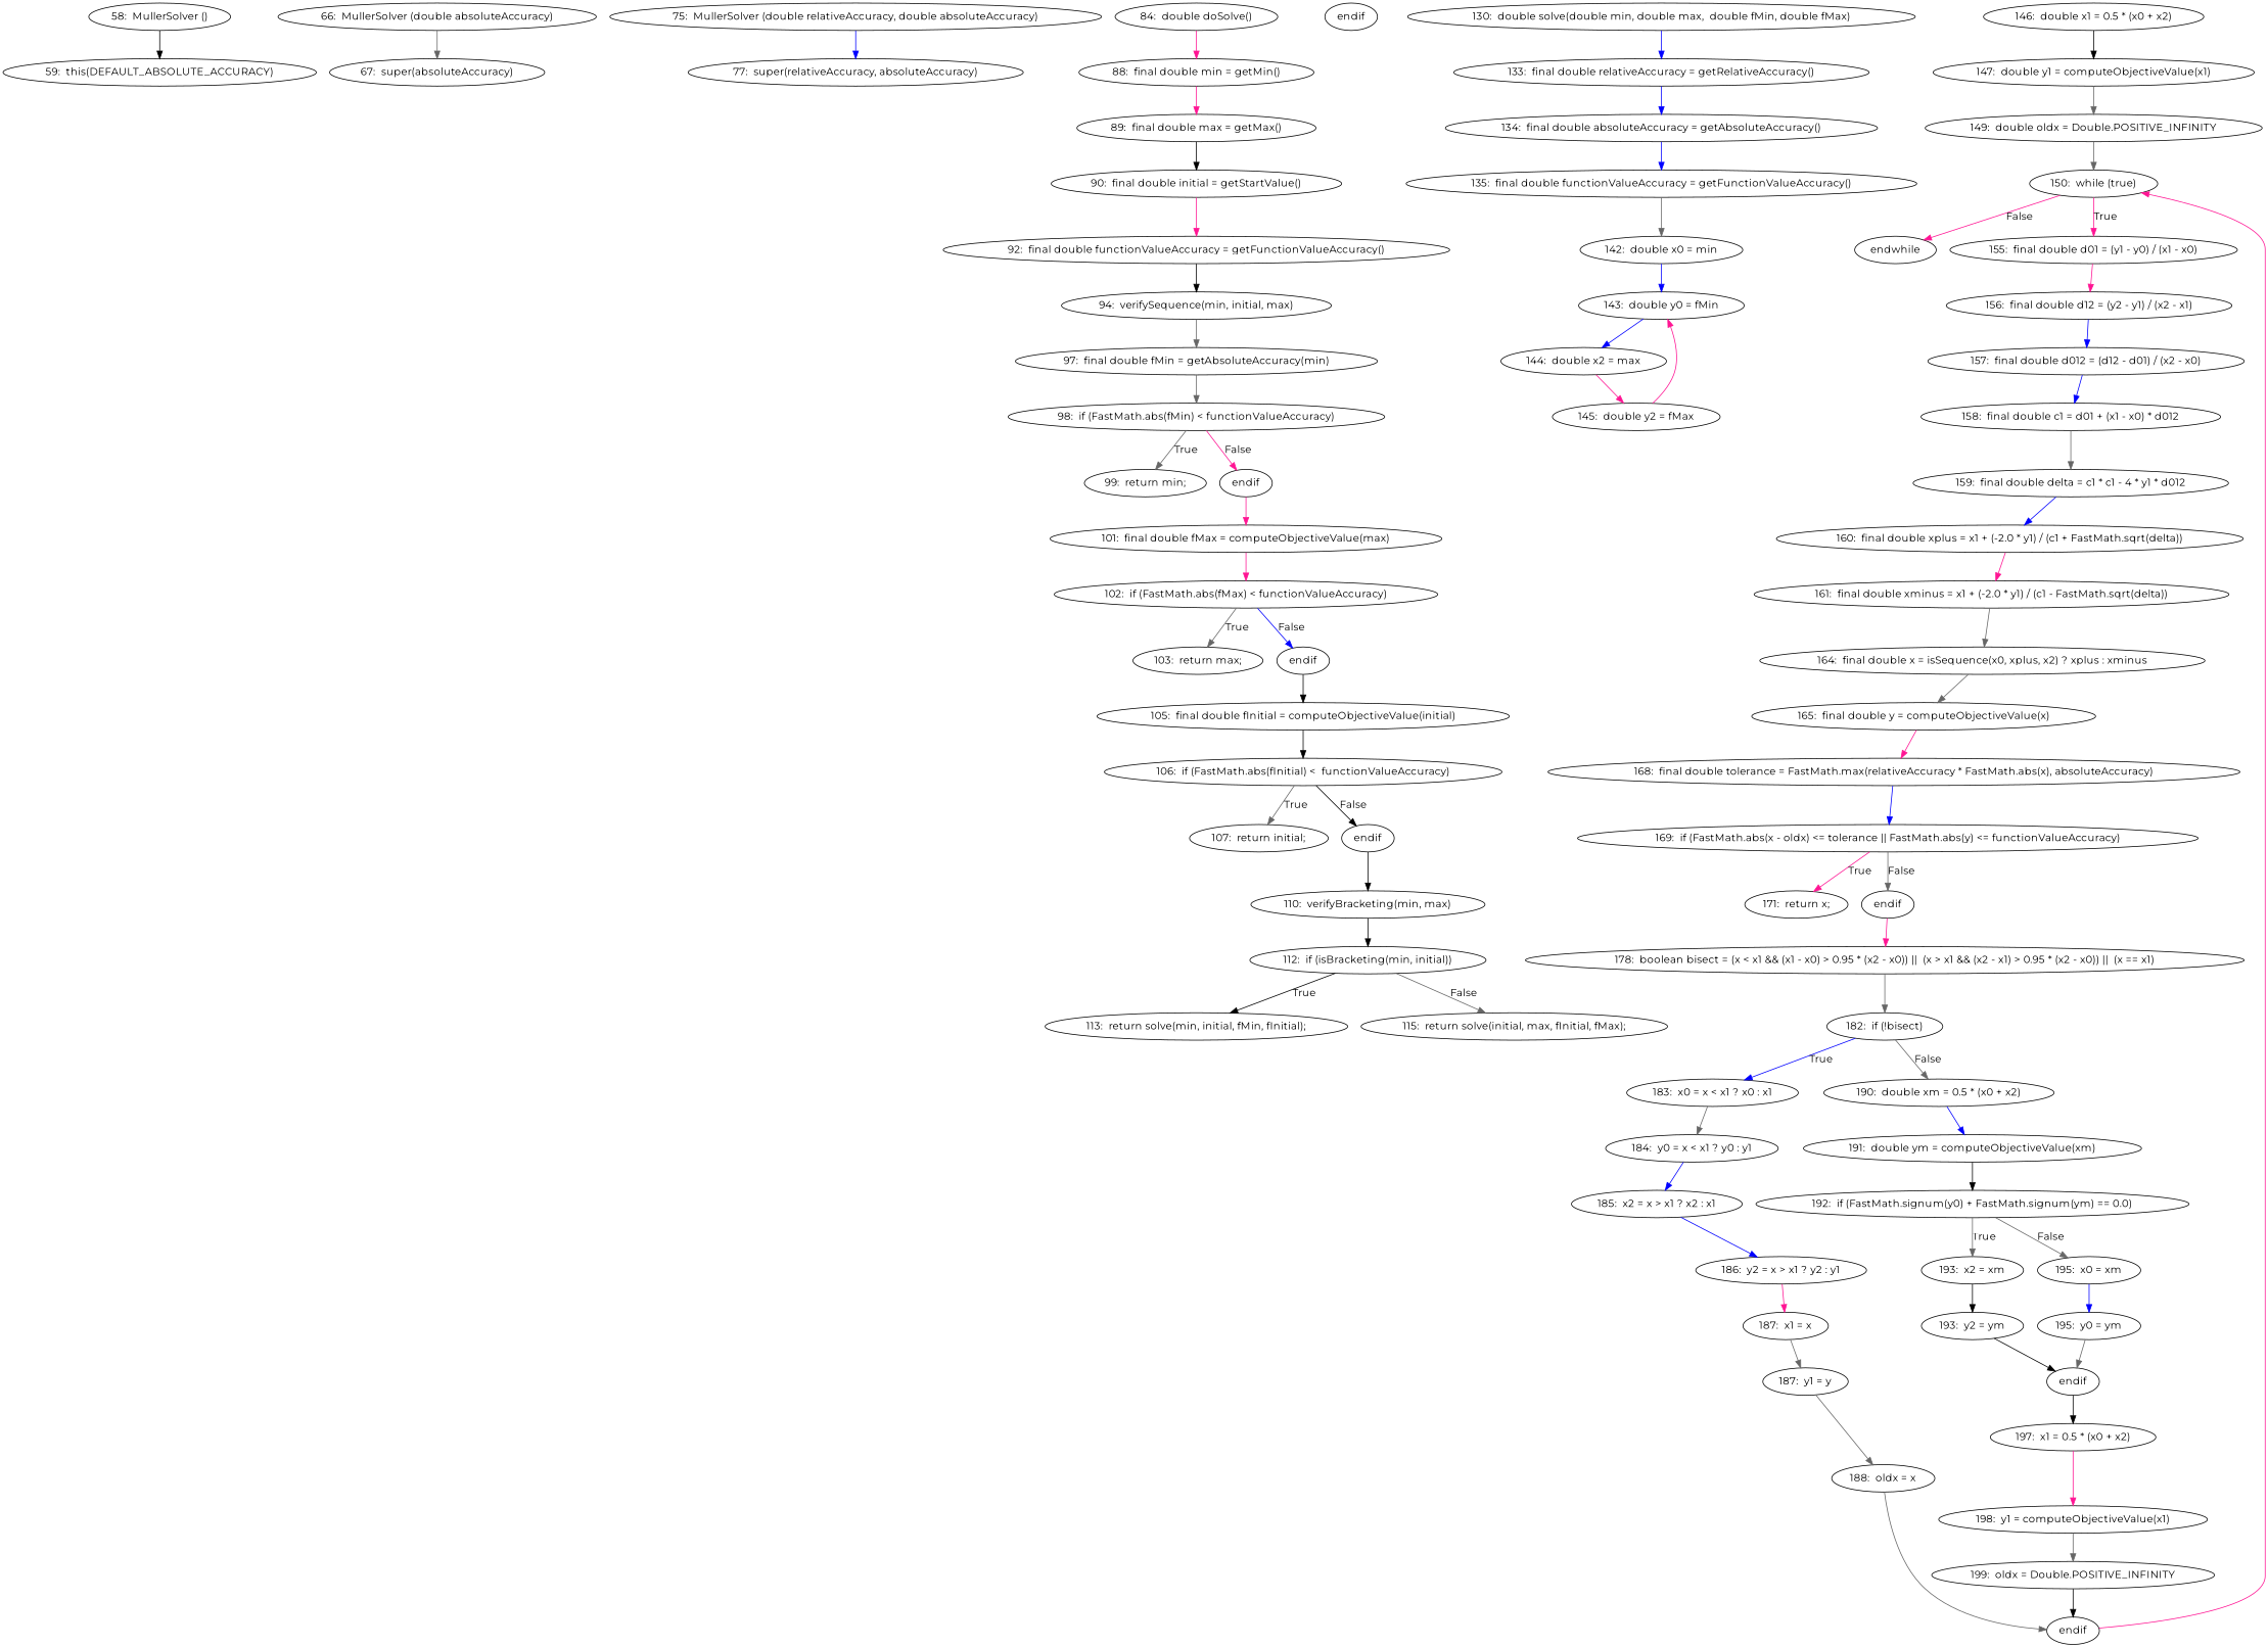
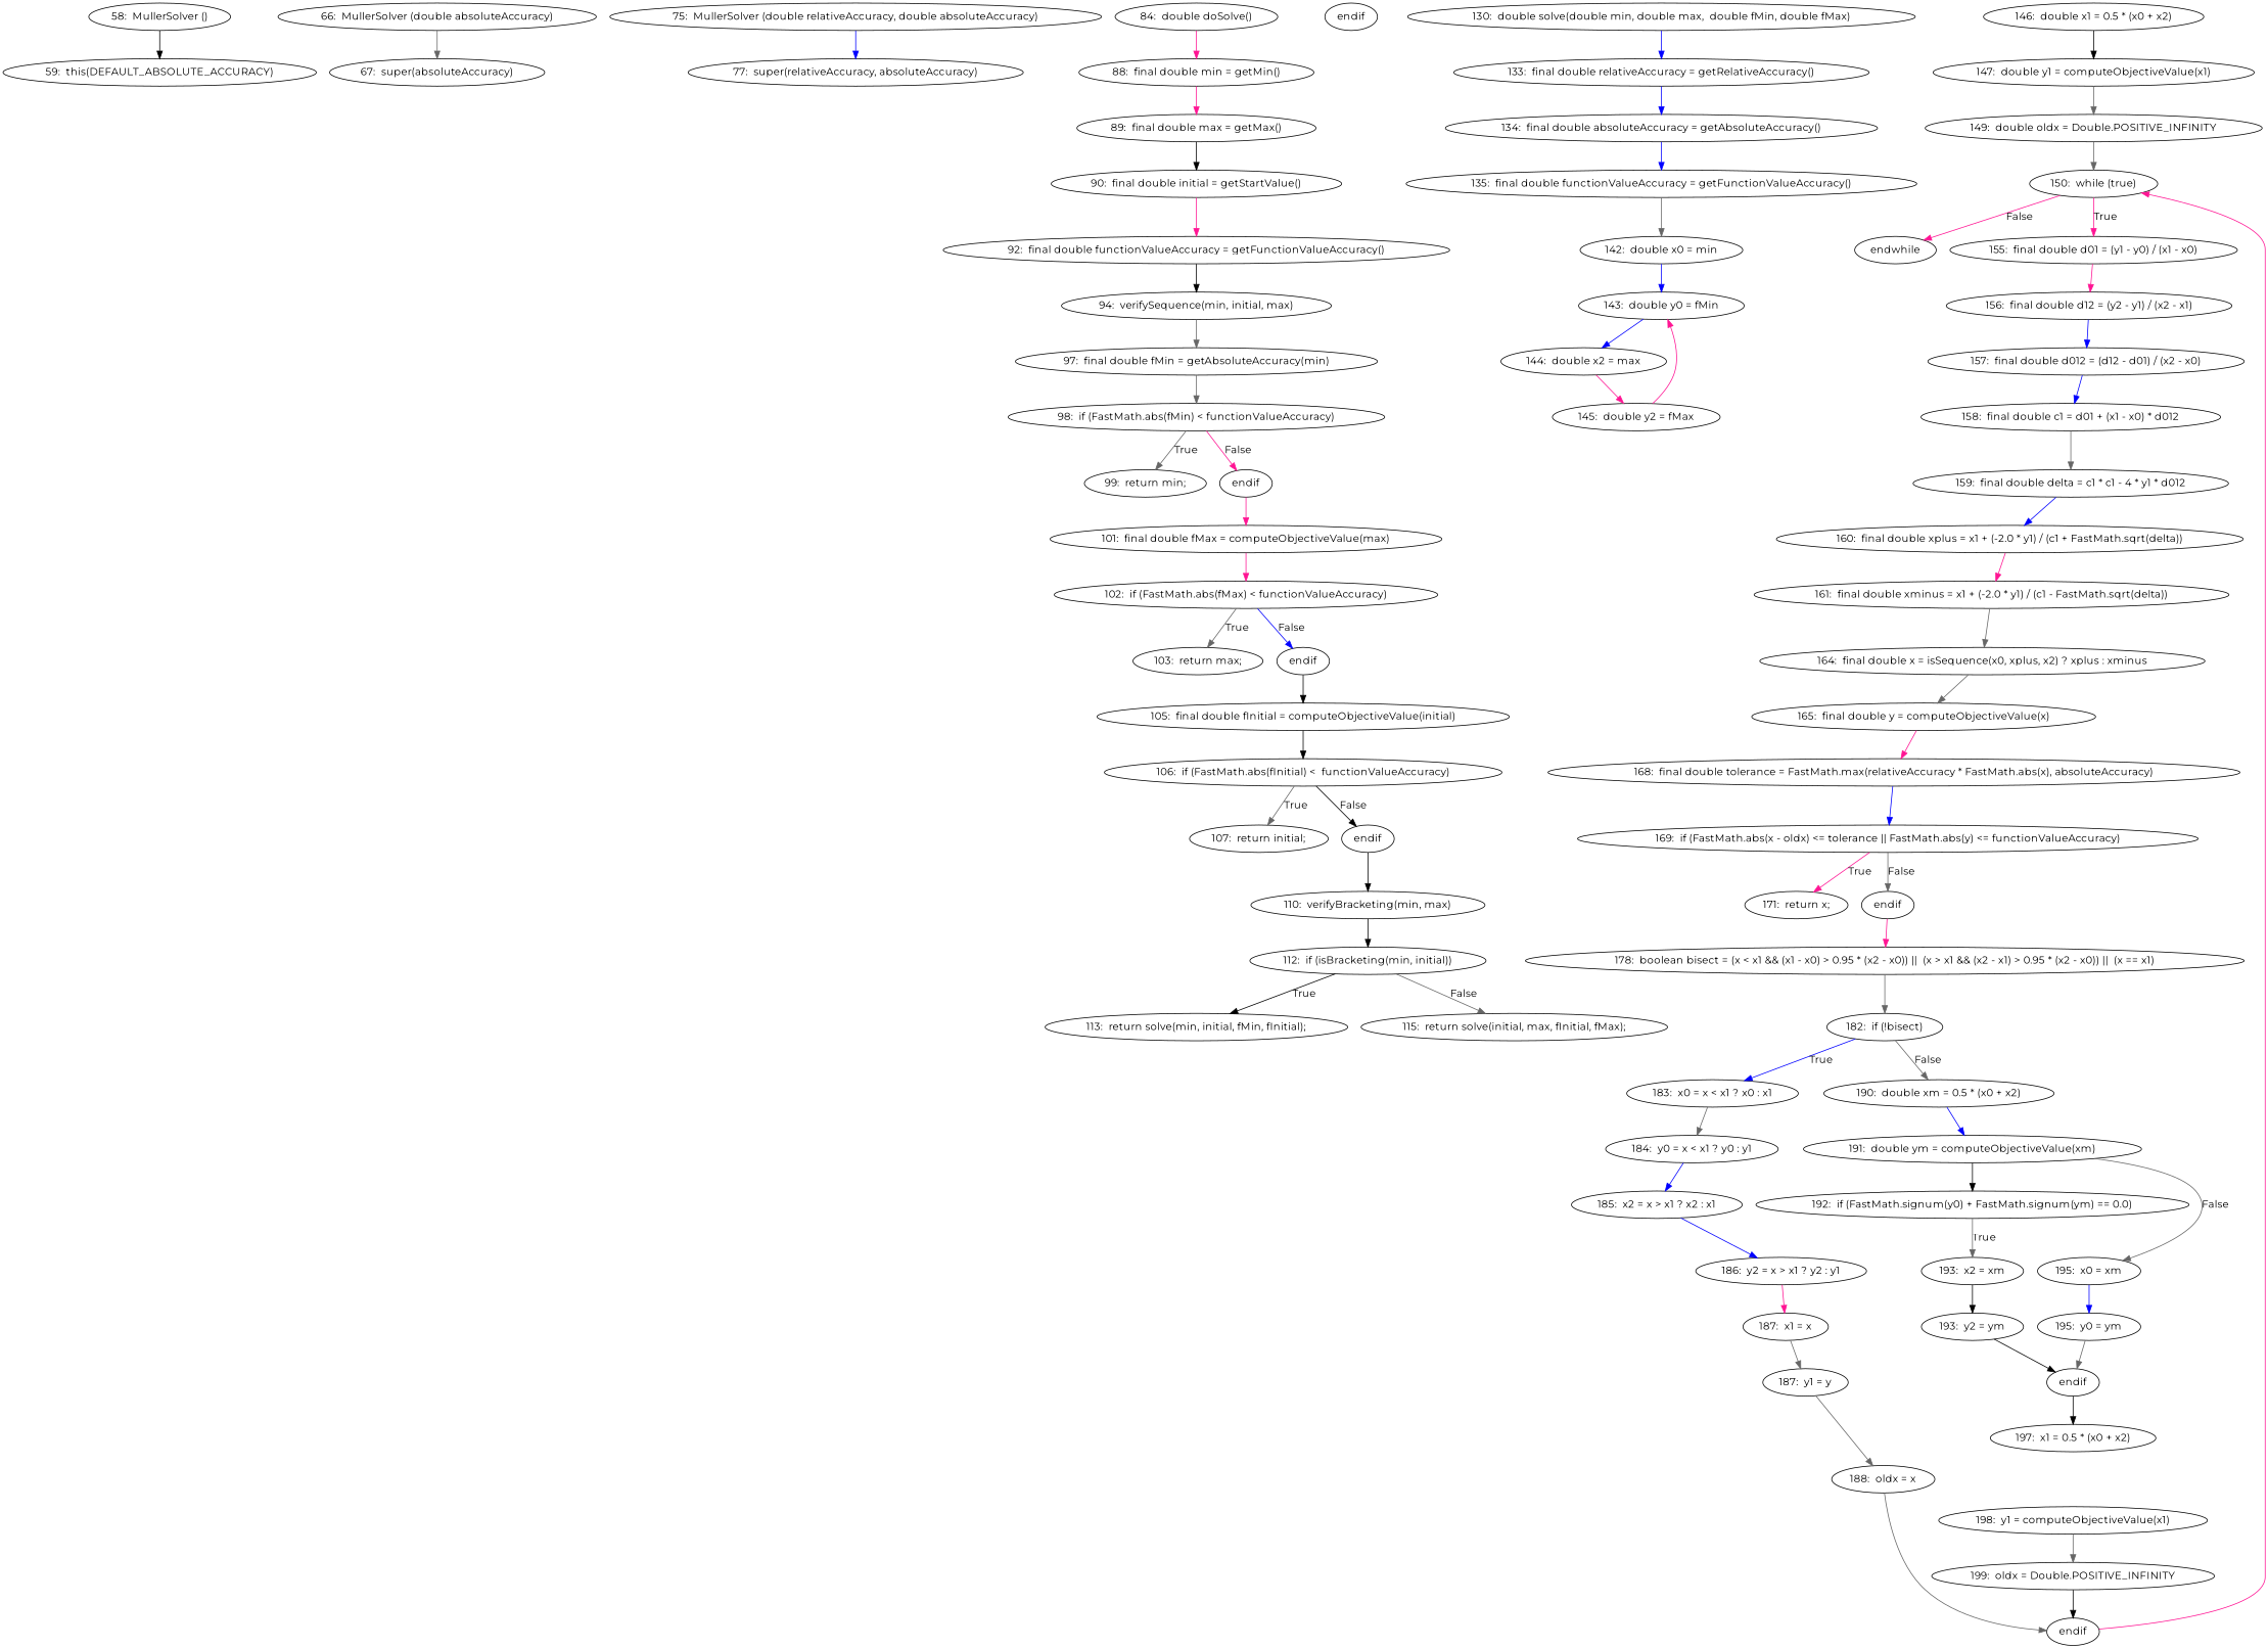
  digraph {
    fontname=Montserrat
    node [fontname=Montserrat]
    edge [color=gray40 fontname=Montserrat]
    n1 [label="58:  MullerSolver ()"]
    n2 [label="59:  this(DEFAULT_ABSOLUTE_ACCURACY)"]
    n3 [label="66:  MullerSolver (double absoluteAccuracy)"]
    n4 [label="67:  super(absoluteAccuracy)"]
    n5 [label="75:  MullerSolver (double relativeAccuracy, double absoluteAccuracy)"]
    n6 [label="77:  super(relativeAccuracy, absoluteAccuracy)"]
    n7 [label="84:  double doSolve()"]
    n8 [label="88:  final double min = getMin()"]
    n9 [label="89:  final double max = getMax()"]
    n10 [label="90:  final double initial = getStartValue()"]
    n11 [label="92:  final double functionValueAccuracy = getFunctionValueAccuracy()"]
    n12 [label="94:  verifySequence(min, initial, max)"]
    n13 [label="97:  final double fMin = getAbsoluteAccuracy(min)"]
    n14 [label="98:  if (FastMath.abs(fMin) < functionValueAccuracy)"]
    n15 [label="99:  return min;"]
    n16 [label=endif]
    n17 [label="101:  final double fMax = computeObjectiveValue(max)"]
    n18 [label="102:  if (FastMath.abs(fMax) < functionValueAccuracy)"]
    n19 [label="103:  return max;"]
    n20 [label=endif]
    n21 [label="105:  final double fInitial = computeObjectiveValue(initial)"]
    n22 [label="106:  if (FastMath.abs(fInitial) <  functionValueAccuracy)"]
    n23 [label="107:  return initial;"]
    n24 [label=endif]
    n25 [label="110:  verifyBracketing(min, max)"]
    n26 [label="112:  if (isBracketing(min, initial))"]
    n27 [label="113:  return solve(min, initial, fMin, fInitial);"]
    n28 [label="115:  return solve(initial, max, fInitial, fMax);"]
    n29 [label=endif]
    n30 [label="130:  double solve(double min, double max,  double fMin, double fMax)"]
    n31 [label="133:  final double relativeAccuracy = getRelativeAccuracy()"]
    n32 [label="134:  final double absoluteAccuracy = getAbsoluteAccuracy()"]
    n33 [label="135:  final double functionValueAccuracy = getFunctionValueAccuracy()"]
    n34 [label="142:  double x0 = min"]
    n35 [label="143:  double y0 = fMin"]
    n36 [label="144:  double x2 = max"]
    n37 [label="145:  double y2 = fMax"]
    n38 [label="146:  double x1 = 0.5 * (x0 + x2)"]
    n39 [label="147:  double y1 = computeObjectiveValue(x1)"]
    n40 [label="149:  double oldx = Double.POSITIVE_INFINITY"]
    n41 [label="150:  while (true)"]
    n42 [label=endwhile]
    n43 [label="155:  final double d01 = (y1 - y0) / (x1 - x0)"]
    n44 [label="156:  final double d12 = (y2 - y1) / (x2 - x1)"]
    n45 [label="157:  final double d012 = (d12 - d01) / (x2 - x0)"]
    n46 [label="158:  final double c1 = d01 + (x1 - x0) * d012"]
    n47 [label="159:  final double delta = c1 * c1 - 4 * y1 * d012"]
    n48 [label="160:  final double xplus = x1 + (-2.0 * y1) / (c1 + FastMath.sqrt(delta))"]
    n49 [label="161:  final double xminus = x1 + (-2.0 * y1) / (c1 - FastMath.sqrt(delta))"]
    n50 [label="164:  final double x = isSequence(x0, xplus, x2) ? xplus : xminus"]
    n51 [label="165:  final double y = computeObjectiveValue(x)"]
    n52 [label="168:  final double tolerance = FastMath.max(relativeAccuracy * FastMath.abs(x), absoluteAccuracy)"]
    n53 [label="169:  if (FastMath.abs(x - oldx) <= tolerance || FastMath.abs(y) <= functionValueAccuracy)"]
    n54 [label="171:  return x;"]
    n55 [label=endif]
    n56 [label="178:  boolean bisect = (x < x1 && (x1 - x0) > 0.95 * (x2 - x0)) ||  (x > x1 && (x2 - x1) > 0.95 * (x2 - x0)) ||  (x == x1)"]
    n57 [label="182:  if (!bisect)"]
    n58 [label="183:  x0 = x < x1 ? x0 : x1"]
    n59 [label="190:  double xm = 0.5 * (x0 + x2)"]
    n60 [label="184:  y0 = x < x1 ? y0 : y1"]
    n61 [label="191:  double ym = computeObjectiveValue(xm)"]
    n62 [label="185:  x2 = x > x1 ? x2 : x1"]
    n63 [label="186:  y2 = x > x1 ? y2 : y1"]
    n64 [label="187:  x1 = x"]
    n65 [label="187:  y1 = y"]
    n66 [label="188:  oldx = x"]
    n67 [label=endif]
    n68 [label="192:  if (FastMath.signum(y0) + FastMath.signum(ym) == 0.0)"]
    n69 [label="193:  x2 = xm"]
    n70 [label="195:  x0 = xm"]
    n71 [label="193:  y2 = ym"]
    n72 [label="195:  y0 = ym"]
    n73 [label=endif]
    n74 [label="197:  x1 = 0.5 * (x0 + x2)"]
    n75 [label="198:  y1 = computeObjectiveValue(x1)"]
    n76 [label="199:  oldx = Double.POSITIVE_INFINITY"]
    n1 -> n2 [color=black]
    n3 -> n4
    n5 -> n6 [color=blue]
    n7 -> n8 [color=deeppink]
    n8 -> n9 [color=deeppink]
    n9 -> n10 [color=black]
    n10 -> n11 [color=deeppink]
    n11 -> n12 [color=black]
    n12 -> n13
    n13 -> n14
    n14 -> n15 [label=True]
    n14 -> n16 [color=deeppink label=False]
    n16 -> n17 [color=deeppink]
    n17 -> n18 [color=deeppink]
    n18 -> n19 [label=True]
    n18 -> n20 [color=blue label=False]
    n20 -> n21 [color=black]
    n21 -> n22 [color=black]
    n22 -> n23 [label=True]
    n22 -> n24 [color=black label=False]
    n24 -> n25 [color=black]
    n25 -> n26 [color=black]
    n26 -> n27 [color=black label=True]
    n26 -> n28 [label=False]
    n30 -> n31 [color=blue]
    n31 -> n32 [color=blue]
    n32 -> n33 [color=blue]
    n33 -> n34
    n34 -> n35 [color=blue]
    n35 -> n36 [color=blue]
    n36 -> n37 [color=deeppink]
    n37 -> n35 [color=deeppink]
    n38 -> n39 [color=black]
    n39 -> n40
    n40 -> n41
    n41 -> n42 [color=deeppink label=False]
    n41 -> n43 [color=deeppink label=True]
    n43 -> n44 [color=deeppink]
    n44 -> n45 [color=blue]
    n45 -> n46 [color=blue]
    n46 -> n47
    n47 -> n48 [color=blue]
    n48 -> n49 [color=deeppink]
    n49 -> n50
    n50 -> n51
    n51 -> n52 [color=deeppink]
    n52 -> n53 [color=blue]
    n53 -> n54 [color=deeppink label=True]
    n53 -> n55 [label=False]
    n55 -> n56 [color=deeppink]
    n56 -> n57
    n57 -> n58 [color=blue label=True]
    n57 -> n59 [label=False]
    n58 -> n60
    n59 -> n61 [color=blue]
    n60 -> n62 [color=blue]
    n61 -> n68 [color=black]
    n62 -> n63 [color=blue]
    n63 -> n64 [color=deeppink]
    n64 -> n65
    n65 -> n66
    n66 -> n67
    n67 -> n41 [color=deeppink]
    n68 -> n69 [label=True]
-   n68 -> n70 [label=False]
+   n61 -> n70 [label=False]
    n69 -> n71 [color=black]
    n70 -> n72 [color=blue]
    n71 -> n73 [color=black]
    n72 -> n73
    n73 -> n74 [color=black]
-   n74 -> n75 [color=deeppink]
    n75 -> n76
    n76 -> n67 [color=black]
  }
